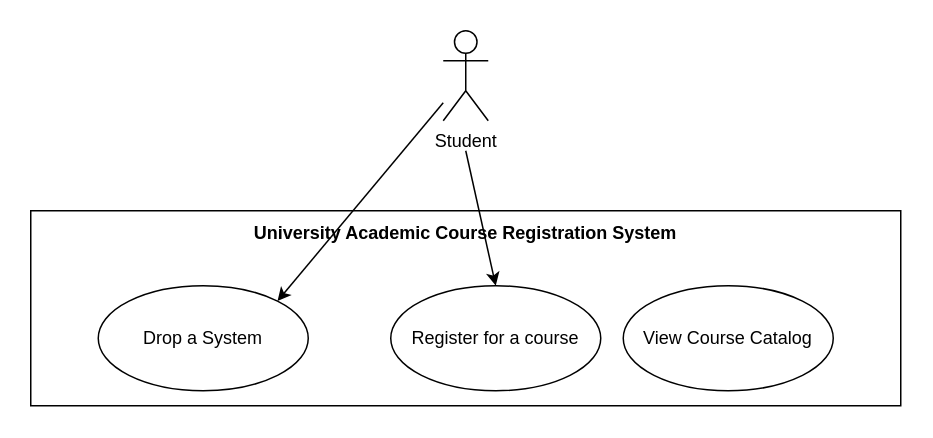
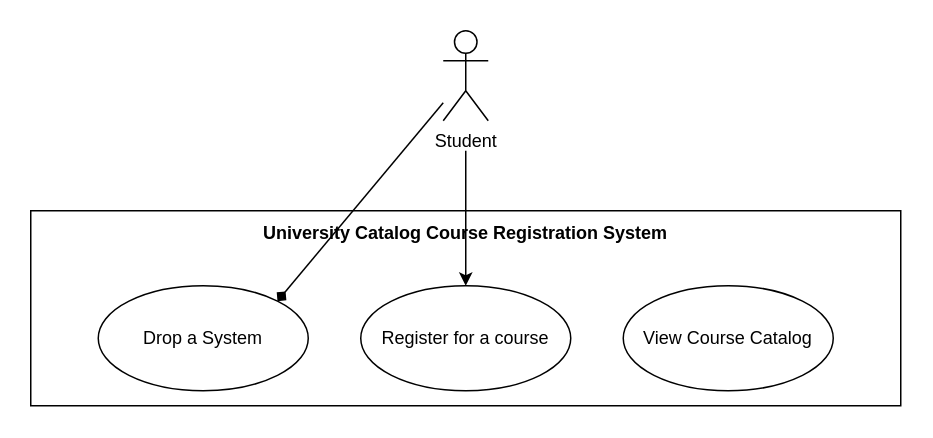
  <mxCell id="0" />
  <mxCell id="1" parent="0" />
  <mxCell id="2" value="&lt;p style=&quot;line-height: 170%;&quot;&gt;&lt;br&gt;&lt;/p&gt;" style="rounded=0;whiteSpace=wrap;html=1;" vertex="1" parent="1"><mxGeometry x="20" y="140" width="580" height="130" as="geometry" /></mxCell>
  <mxCell id="3" value="Student" style="shape=umlActor;verticalLabelPosition=bottom;verticalAlign=top;html=1;outlineConnect=0;" vertex="1" parent="1"><mxGeometry x="295" y="20" width="30" height="60" as="geometry" /></mxCell>
  <mxCell id="4" value="Drop a System" style="ellipse;whiteSpace=wrap;html=1;" vertex="1" parent="1"><mxGeometry x="65" y="190" width="140" height="70" as="geometry" /></mxCell>
- <mxCell id="5" value="Register for a course" style="ellipse;whiteSpace=wrap;html=1;" vertex="1" parent="1"><mxGeometry x="260" y="190" width="140" height="70" as="geometry" /></mxCell>
+ <mxCell id="5" value="Register for a course" style="ellipse;whiteSpace=wrap;html=1;" vertex="1" parent="1"><mxGeometry x="240" y="190" width="140" height="70" as="geometry" /></mxCell>
  <mxCell id="6" value="View Course Catalog" style="ellipse;whiteSpace=wrap;html=1;" vertex="1" parent="1"><mxGeometry x="415" y="190" width="140" height="70" as="geometry" /></mxCell>
- <mxCell id="7" value="&lt;b&gt;University Academic Course Registration System&lt;/b&gt;" style="text;html=1;strokeColor=none;fillColor=none;align=center;verticalAlign=middle;whiteSpace=wrap;rounded=0;" vertex="1" parent="1"><mxGeometry x="150" y="140" width="320" height="30" as="geometry" /></mxCell>
- <mxCell id="8" value="" style="endArrow=classic;html=1;entryX=1;entryY=0;entryDx=0;entryDy=0;" edge="1" parent="1" source="3" target="4"><mxGeometry width="50" height="50" relative="1" as="geometry"><mxPoint x="295" y="170" as="sourcePoint" /><mxPoint x="345" y="120" as="targetPoint" /></mxGeometry></mxCell>
+ <mxCell id="7" value="&lt;b&gt;University Catalog Course Registration System&lt;/b&gt;" style="text;html=1;strokeColor=none;fillColor=none;align=center;verticalAlign=middle;whiteSpace=wrap;rounded=0;" vertex="1" parent="1"><mxGeometry x="150" y="140" width="320" height="30" as="geometry" /></mxCell>
+ <mxCell id="8" value="" style="endArrow=diamond;html=1;entryX=1;entryY=0;entryDx=0;entryDy=0;" edge="1" parent="1" source="3" target="4"><mxGeometry width="50" height="50" relative="1" as="geometry"><mxPoint x="295" y="170" as="sourcePoint" /><mxPoint x="345" y="120" as="targetPoint" /></mxGeometry></mxCell>
  <mxCell id="9" value="" style="endArrow=classic;html=1;entryX=0.5;entryY=0;entryDx=0;entryDy=0;" edge="1" parent="1" target="5"><mxGeometry width="50" height="50" relative="1" as="geometry"><mxPoint x="310" y="100" as="sourcePoint" /><mxPoint x="455" y="70" as="targetPoint" /></mxGeometry></mxCell>
